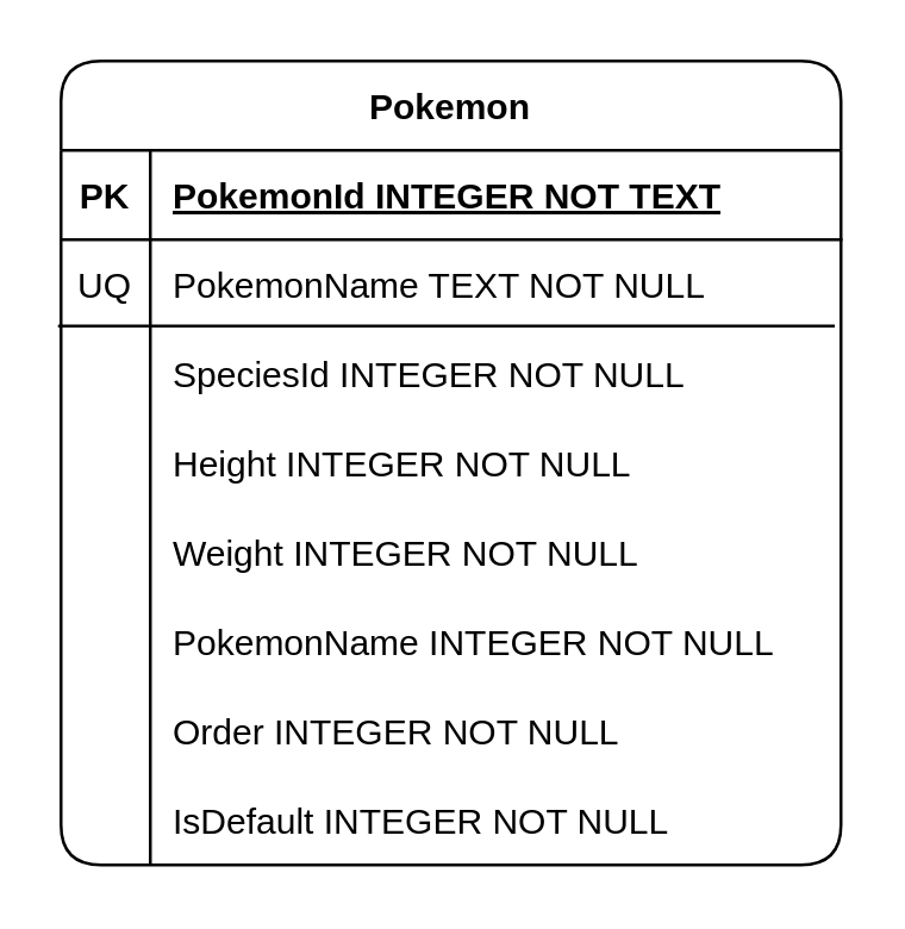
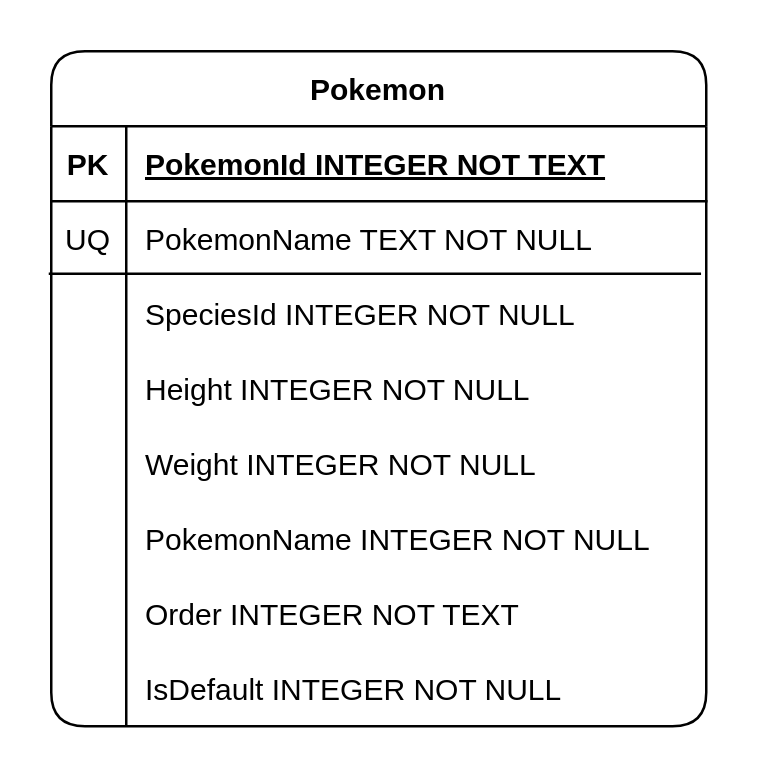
  <mxCell id="0" />
  <mxCell id="1" parent="0" />
  <mxCell id="2" value="Pokemon" style="shape=table;startSize=30;container=1;collapsible=1;childLayout=tableLayout;fixedRows=1;rowLines=0;fontStyle=1;align=center;resizeLast=1;rounded=1;" parent="1" vertex="1"><mxGeometry x="20" y="20" width="262" height="270" as="geometry" /></mxCell>
  <mxCell id="3" value="" style="shape=tableRow;horizontal=0;startSize=0;swimlaneHead=0;swimlaneBody=0;fillColor=none;collapsible=0;dropTarget=0;points=[[0,0.5],[1,0.5]];portConstraint=eastwest;top=0;left=0;right=0;bottom=1;rounded=1;" parent="2" vertex="1"><mxGeometry y="30" width="262" height="30" as="geometry" /></mxCell>
  <mxCell id="4" value="PK" style="shape=partialRectangle;connectable=0;fillColor=none;top=0;left=0;bottom=0;right=0;fontStyle=1;overflow=hidden;rounded=1;" parent="3" vertex="1"><mxGeometry width="30" height="30" as="geometry"><mxRectangle width="30" height="30" as="alternateBounds" /></mxGeometry></mxCell>
  <mxCell id="5" value="PokemonId INTEGER NOT TEXT" style="shape=partialRectangle;connectable=0;fillColor=none;top=0;left=0;bottom=0;right=0;align=left;spacingLeft=6;fontStyle=5;overflow=hidden;rounded=1;" parent="3" vertex="1"><mxGeometry x="30" width="232" height="30" as="geometry"><mxRectangle width="232" height="30" as="alternateBounds" /></mxGeometry></mxCell>
  <mxCell id="6" value="" style="shape=tableRow;horizontal=0;startSize=0;swimlaneHead=0;swimlaneBody=0;fillColor=none;collapsible=0;dropTarget=0;points=[[0,0.5],[1,0.5]];portConstraint=eastwest;top=0;left=0;right=0;bottom=0;rounded=1;" parent="2" vertex="1"><mxGeometry y="60" width="262" height="30" as="geometry" /></mxCell>
  <mxCell id="7" value="UQ" style="shape=partialRectangle;connectable=0;fillColor=none;top=0;left=0;bottom=0;right=0;editable=1;overflow=hidden;rounded=1;" parent="6" vertex="1"><mxGeometry width="30" height="30" as="geometry"><mxRectangle width="30" height="30" as="alternateBounds" /></mxGeometry></mxCell>
  <mxCell id="8" value="PokemonName TEXT NOT NULL" style="shape=partialRectangle;connectable=0;fillColor=none;top=0;left=0;bottom=0;right=0;align=left;spacingLeft=6;overflow=hidden;rounded=1;" parent="6" vertex="1"><mxGeometry x="30" width="232" height="30" as="geometry"><mxRectangle width="232" height="30" as="alternateBounds" /></mxGeometry></mxCell>
  <mxCell id="9" value="" style="shape=tableRow;horizontal=0;startSize=0;swimlaneHead=0;swimlaneBody=0;fillColor=none;collapsible=0;dropTarget=0;points=[[0,0.5],[1,0.5]];portConstraint=eastwest;top=0;left=0;right=0;bottom=0;rounded=1;" parent="2" vertex="1"><mxGeometry y="90" width="262" height="30" as="geometry" /></mxCell>
  <mxCell id="10" value="" style="shape=partialRectangle;connectable=0;fillColor=none;top=0;left=0;bottom=0;right=0;editable=1;overflow=hidden;rounded=1;" parent="9" vertex="1"><mxGeometry width="30" height="30" as="geometry"><mxRectangle width="30" height="30" as="alternateBounds" /></mxGeometry></mxCell>
  <mxCell id="11" value="SpeciesId INTEGER NOT NULL" style="shape=partialRectangle;connectable=0;fillColor=none;top=0;left=0;bottom=0;right=0;align=left;spacingLeft=6;overflow=hidden;rounded=1;" parent="9" vertex="1"><mxGeometry x="30" width="232" height="30" as="geometry"><mxRectangle width="232" height="30" as="alternateBounds" /></mxGeometry></mxCell>
  <mxCell id="12" value="" style="shape=tableRow;horizontal=0;startSize=0;swimlaneHead=0;swimlaneBody=0;fillColor=none;collapsible=0;dropTarget=0;points=[[0,0.5],[1,0.5]];portConstraint=eastwest;top=0;left=0;right=0;bottom=0;rounded=1;" parent="2" vertex="1"><mxGeometry y="120" width="262" height="30" as="geometry" /></mxCell>
  <mxCell id="13" value="" style="shape=partialRectangle;connectable=0;fillColor=none;top=0;left=0;bottom=0;right=0;editable=1;overflow=hidden;rounded=1;" parent="12" vertex="1"><mxGeometry width="30" height="30" as="geometry"><mxRectangle width="30" height="30" as="alternateBounds" /></mxGeometry></mxCell>
  <mxCell id="14" value="Height INTEGER NOT NULL" style="shape=partialRectangle;connectable=0;fillColor=none;top=0;left=0;bottom=0;right=0;align=left;spacingLeft=6;overflow=hidden;rounded=1;" parent="12" vertex="1"><mxGeometry x="30" width="232" height="30" as="geometry"><mxRectangle width="232" height="30" as="alternateBounds" /></mxGeometry></mxCell>
  <mxCell id="15" value="" style="shape=tableRow;horizontal=0;startSize=0;swimlaneHead=0;swimlaneBody=0;fillColor=none;collapsible=0;dropTarget=0;points=[[0,0.5],[1,0.5]];portConstraint=eastwest;top=0;left=0;right=0;bottom=0;rounded=1;" parent="2" vertex="1"><mxGeometry y="150" width="262" height="30" as="geometry" /></mxCell>
  <mxCell id="16" value="" style="shape=partialRectangle;connectable=0;fillColor=none;top=0;left=0;bottom=0;right=0;editable=1;overflow=hidden;rounded=1;" parent="15" vertex="1"><mxGeometry width="30" height="30" as="geometry"><mxRectangle width="30" height="30" as="alternateBounds" /></mxGeometry></mxCell>
  <mxCell id="17" value="Weight INTEGER NOT NULL" style="shape=partialRectangle;connectable=0;fillColor=none;top=0;left=0;bottom=0;right=0;align=left;spacingLeft=6;overflow=hidden;rounded=1;" parent="15" vertex="1"><mxGeometry x="30" width="232" height="30" as="geometry"><mxRectangle width="232" height="30" as="alternateBounds" /></mxGeometry></mxCell>
  <mxCell id="18" value="" style="shape=tableRow;horizontal=0;startSize=0;swimlaneHead=0;swimlaneBody=0;fillColor=none;collapsible=0;dropTarget=0;points=[[0,0.5],[1,0.5]];portConstraint=eastwest;top=0;left=0;right=0;bottom=0;rounded=1;" parent="2" vertex="1"><mxGeometry y="180" width="262" height="30" as="geometry" /></mxCell>
  <mxCell id="19" value="" style="shape=partialRectangle;connectable=0;fillColor=none;top=0;left=0;bottom=0;right=0;editable=1;overflow=hidden;rounded=1;" parent="18" vertex="1"><mxGeometry width="30" height="30" as="geometry"><mxRectangle width="30" height="30" as="alternateBounds" /></mxGeometry></mxCell>
  <mxCell id="20" value="PokemonName INTEGER NOT NULL" style="shape=partialRectangle;connectable=0;fillColor=none;top=0;left=0;bottom=0;right=0;align=left;spacingLeft=6;overflow=hidden;rounded=1;" parent="18" vertex="1"><mxGeometry x="30" width="232" height="30" as="geometry"><mxRectangle width="232" height="30" as="alternateBounds" /></mxGeometry></mxCell>
  <mxCell id="21" value="" style="shape=tableRow;horizontal=0;startSize=0;swimlaneHead=0;swimlaneBody=0;fillColor=none;collapsible=0;dropTarget=0;points=[[0,0.5],[1,0.5]];portConstraint=eastwest;top=0;left=0;right=0;bottom=0;rounded=1;" parent="2" vertex="1"><mxGeometry y="210" width="262" height="30" as="geometry" /></mxCell>
  <mxCell id="22" value="" style="shape=partialRectangle;connectable=0;fillColor=none;top=0;left=0;bottom=0;right=0;editable=1;overflow=hidden;rounded=1;" parent="21" vertex="1"><mxGeometry width="30" height="30" as="geometry"><mxRectangle width="30" height="30" as="alternateBounds" /></mxGeometry></mxCell>
- <mxCell id="23" value="Order INTEGER NOT NULL" style="shape=partialRectangle;connectable=0;fillColor=none;top=0;left=0;bottom=0;right=0;align=left;spacingLeft=6;overflow=hidden;rounded=1;" parent="21" vertex="1"><mxGeometry x="30" width="232" height="30" as="geometry"><mxRectangle width="232" height="30" as="alternateBounds" /></mxGeometry></mxCell>
+ <mxCell id="23" value="Order INTEGER NOT TEXT" style="shape=partialRectangle;connectable=0;fillColor=none;top=0;left=0;bottom=0;right=0;align=left;spacingLeft=6;overflow=hidden;rounded=1;" parent="21" vertex="1"><mxGeometry x="30" width="232" height="30" as="geometry"><mxRectangle width="232" height="30" as="alternateBounds" /></mxGeometry></mxCell>
  <mxCell id="24" value="" style="shape=tableRow;horizontal=0;startSize=0;swimlaneHead=0;swimlaneBody=0;fillColor=none;collapsible=0;dropTarget=0;points=[[0,0.5],[1,0.5]];portConstraint=eastwest;top=0;left=0;right=0;bottom=0;rounded=1;" parent="2" vertex="1"><mxGeometry y="240" width="262" height="30" as="geometry" /></mxCell>
  <mxCell id="25" value="" style="shape=partialRectangle;connectable=0;fillColor=none;top=0;left=0;bottom=0;right=0;editable=1;overflow=hidden;rounded=1;" parent="24" vertex="1"><mxGeometry width="30" height="30" as="geometry"><mxRectangle width="30" height="30" as="alternateBounds" /></mxGeometry></mxCell>
  <mxCell id="26" value="IsDefault INTEGER NOT NULL" style="shape=partialRectangle;connectable=0;fillColor=none;top=0;left=0;bottom=0;right=0;align=left;spacingLeft=6;overflow=hidden;rounded=1;" parent="24" vertex="1"><mxGeometry x="30" width="232" height="30" as="geometry"><mxRectangle width="232" height="30" as="alternateBounds" /></mxGeometry></mxCell>
  <mxCell id="27" value="" style="endArrow=none;html=1;rounded=1;entryX=0.992;entryY=-0.034;entryDx=0;entryDy=0;entryPerimeter=0;" parent="2" edge="1"><mxGeometry width="50" height="50" relative="1" as="geometry"><mxPoint x="-1" y="89" as="sourcePoint" /><mxPoint x="259.92" y="88.98" as="targetPoint" /></mxGeometry></mxCell>
